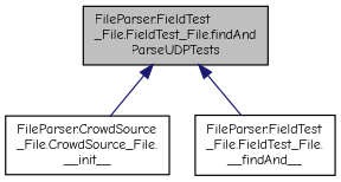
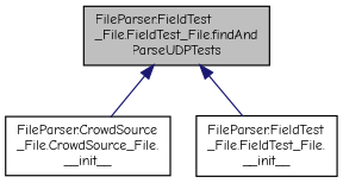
  digraph {
    rankdir=TB
    fontname="Comic Neue"
    node [color=black fillcolor=white fontname="Comic Neue" fontsize=10 shape=record style=filled]
    edge [color=midnightblue dir=back fontname="Comic Neue" fontsize=10 labelfontname=Helvetica labelfontsize=10 style=solid]
    n1 [fillcolor=grey75 fontcolor=black height=0.2 label="FileParser.FieldTest\l_File.FieldTest_File.findAnd\lParseUDPTests" width=0.4]
    n2 [height=0.2 label="FileParser.CrowdSource\l_File.CrowdSource_File.\l__init__" width=0.4]
-   n3 [height=0.2 label="FileParser.FieldTest\l_File.FieldTest_File.\l__findAnd__" width=0.4]
+   n3 [height=0.2 label="FileParser.FieldTest\l_File.FieldTest_File.\l__init__" width=0.4]
    n1 -> n2
    n1 -> n3
  }
